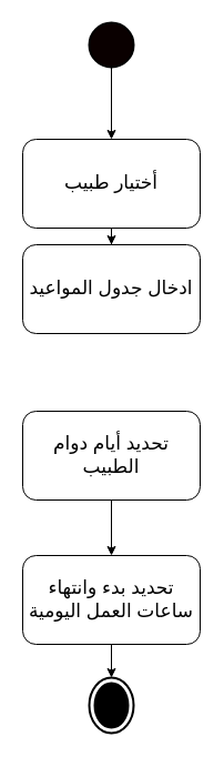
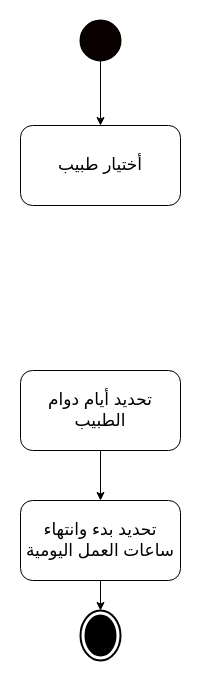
  <mxCell id="0" />
  <mxCell id="1" parent="0" />
  <mxCell id="2" style="edgeStyle=orthogonalEdgeStyle;rounded=0;orthogonalLoop=1;jettySize=auto;html=1;" parent="1" source="3" target="8" edge="1"><mxGeometry relative="1" as="geometry" /></mxCell>
  <mxCell id="3" value="" style="shape=ellipse;html=1;strokeWidth=2;verticalLabelPosition=bottom;verticalAlignment=top;perimeter=ellipsePerimeter;fillColor=#0A0000;" parent="1" vertex="1"><mxGeometry x="80" y="20" width="40" height="40" as="geometry" /></mxCell>
  <mxCell id="4" value="" style="edgeStyle=orthogonalEdgeStyle;rounded=0;orthogonalLoop=1;jettySize=auto;html=1;exitX=0.5;exitY=1;exitDx=0;exitDy=0;entryX=0.5;entryY=0;entryDx=0;entryDy=0;" parent="1" source="11" target="9" edge="1"><mxGeometry relative="1" as="geometry"><mxPoint x="100" y="440" as="sourcePoint" /><mxPoint x="100" y="480" as="targetPoint" /></mxGeometry></mxCell>
  <mxCell id="5" style="edgeStyle=orthogonalEdgeStyle;rounded=0;orthogonalLoop=1;jettySize=auto;html=1;entryX=0.5;entryY=0;entryDx=0;entryDy=0;entryPerimeter=0;exitX=0.5;exitY=1;exitDx=0;exitDy=0;" parent="1" source="9" target="6" edge="1"><mxGeometry relative="1" as="geometry"><mxPoint x="100" y="540" as="sourcePoint" /></mxGeometry></mxCell>
  <mxCell id="6" value="" style="html=1;shape=mxgraph.sysml.actFinal;strokeWidth=2;verticalLabelPosition=bottom;verticalAlignment=top;fillColor=#FFFFFF;gradientColor=none;" parent="1" vertex="1"><mxGeometry x="80" y="610" width="40" height="50" as="geometry" /></mxCell>
- <mxCell id="7" style="edgeStyle=orthogonalEdgeStyle;rounded=0;orthogonalLoop=1;jettySize=auto;html=1;entryX=0.5;entryY=0;entryDx=0;entryDy=0;" parent="1" source="8" target="10" edge="1"><mxGeometry relative="1" as="geometry" /></mxCell>
  <mxCell id="8" value="&lt;span style=&quot;font-size: 17px&quot;&gt;أختيار طبيب&lt;/span&gt;" style="shape=rect;html=1;rounded=1;whiteSpace=wrap;align=center;strokeWidth=1;fillColor=#FFFFFF;gradientColor=none;" parent="1" vertex="1"><mxGeometry x="20" y="125" width="160" height="80" as="geometry" /></mxCell>
  <mxCell id="9" value="&lt;span style=&quot;font-size: 17px&quot;&gt;تحديد بدء وانتهاء&lt;br&gt;ساعات العمل اليومية&lt;br&gt;&lt;/span&gt;" style="shape=rect;html=1;rounded=1;whiteSpace=wrap;align=center;strokeWidth=1;fillColor=#FFFFFF;gradientColor=none;" parent="1" vertex="1"><mxGeometry x="20" y="500" width="160" height="80" as="geometry" /></mxCell>
- <mxCell id="10" value="&lt;span style=&quot;font-size: 17px&quot;&gt;ادخال جدول المواعيد&lt;/span&gt;" style="shape=rect;html=1;rounded=1;whiteSpace=wrap;align=center;strokeWidth=1;fillColor=#FFFFFF;gradientColor=none;" parent="1" vertex="1"><mxGeometry x="20" y="220" width="160" height="80" as="geometry" /></mxCell>
  <mxCell id="11" value="&lt;span style=&quot;font-size: 17px&quot;&gt;تحديد أيام دوام الطبيب&lt;/span&gt;" style="shape=rect;html=1;rounded=1;whiteSpace=wrap;align=center;strokeWidth=1;fillColor=#FFFFFF;gradientColor=none;" parent="1" vertex="1"><mxGeometry x="20" y="370" width="160" height="80" as="geometry" /></mxCell>
